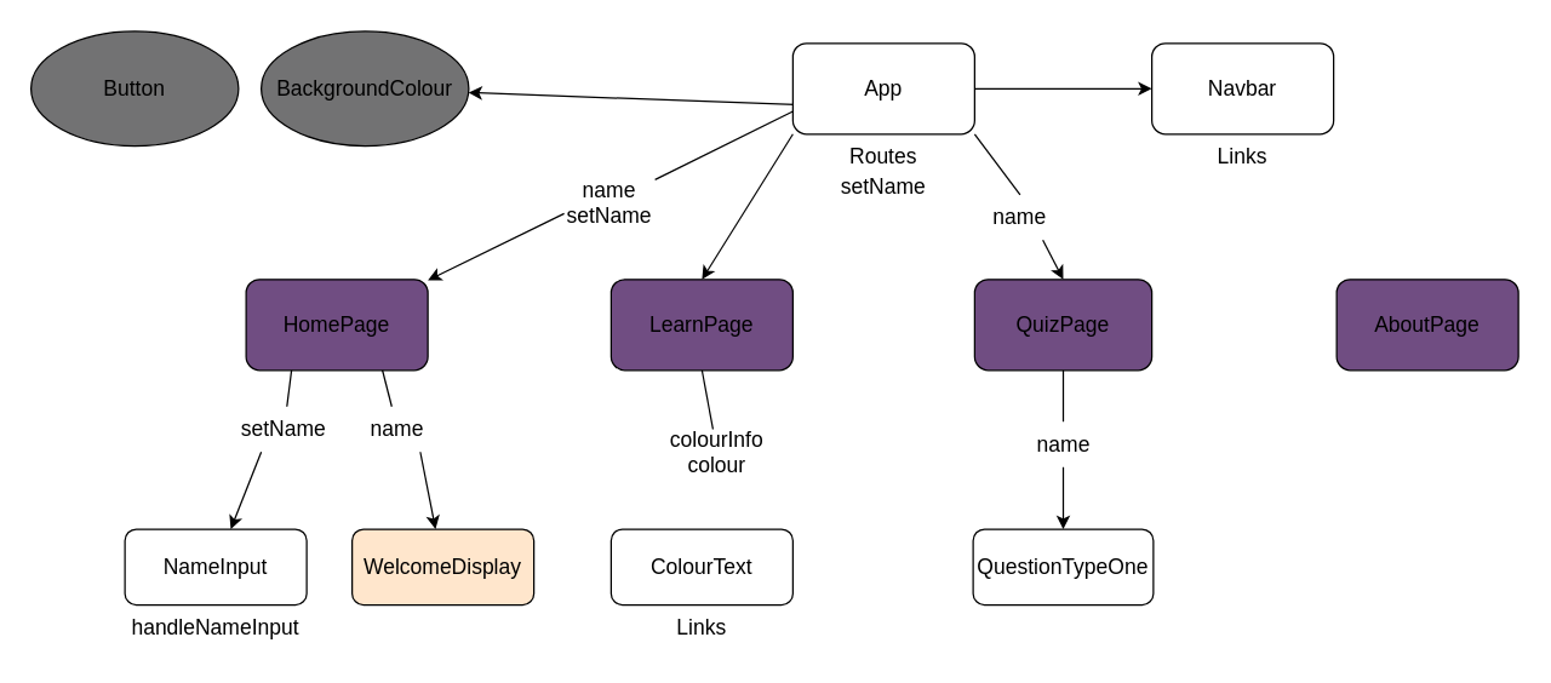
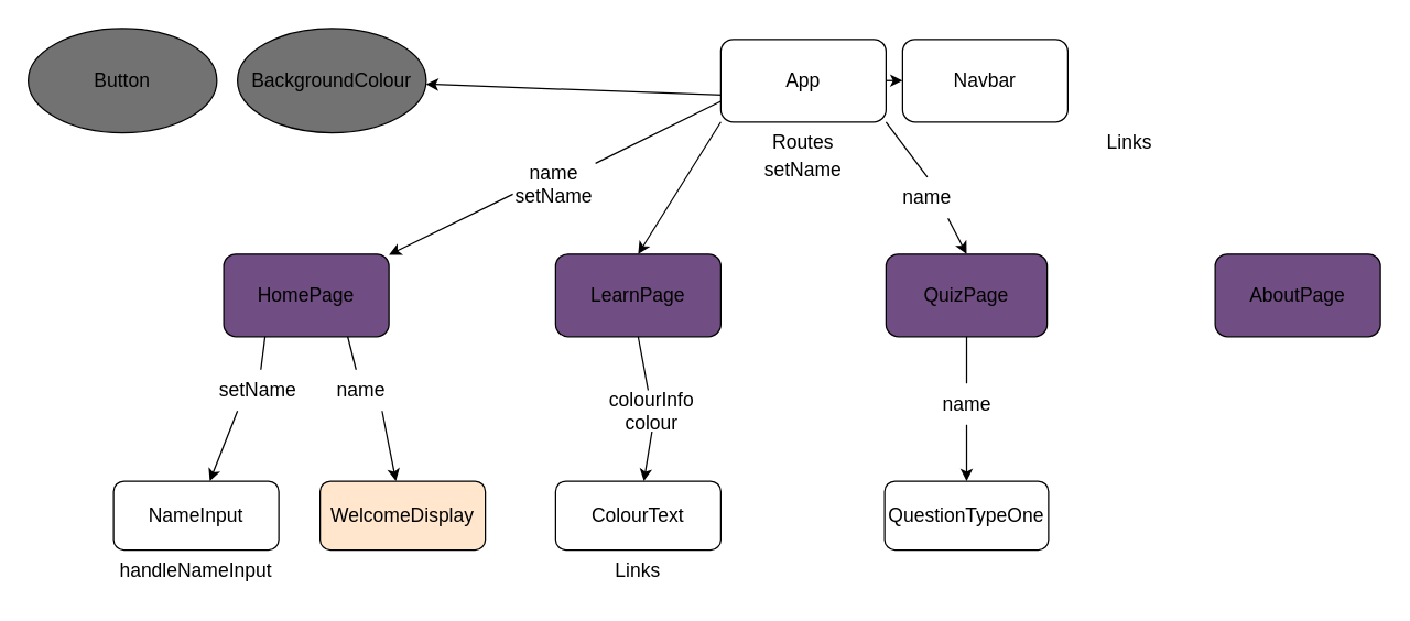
  <mxCell id="0" />
  <mxCell id="1" parent="0" />
  <mxCell id="2" value="" style="edgeStyle=none;html=1;fontSize=14;" edge="1" parent="1" source="7" target="12"><mxGeometry relative="1" as="geometry" /></mxCell>
  <mxCell id="3" style="edgeStyle=none;html=1;exitX=0.75;exitY=1;exitDx=0;exitDy=0;entryX=0.5;entryY=0;entryDx=0;entryDy=0;fontSize=14;startArrow=none;" edge="1" parent="1" source="37" target="20"><mxGeometry relative="1" as="geometry" /></mxCell>
  <mxCell id="4" style="edgeStyle=none;html=1;exitX=1;exitY=0.75;exitDx=0;exitDy=0;fontSize=14;" edge="1" parent="1" source="7" target="21"><mxGeometry relative="1" as="geometry" /></mxCell>
  <mxCell id="5" style="edgeStyle=none;html=1;exitX=0;exitY=1;exitDx=0;exitDy=0;entryX=0.5;entryY=0;entryDx=0;entryDy=0;fontSize=14;" edge="1" parent="1" source="7" target="14"><mxGeometry relative="1" as="geometry" /></mxCell>
  <mxCell id="6" style="edgeStyle=none;html=1;exitX=0;exitY=0.75;exitDx=0;exitDy=0;fontSize=14;startArrow=none;" edge="1" parent="1" source="28" target="11"><mxGeometry relative="1" as="geometry" /></mxCell>
  <mxCell id="7" value="&lt;font style=&quot;font-size: 14px;&quot;&gt;App&lt;/font&gt;" style="rounded=1;whiteSpace=wrap;html=1;" parent="1" vertex="1"><mxGeometry x="523" y="28" width="120" height="60" as="geometry" /></mxCell>
  <mxCell id="8" value="&lt;font style=&quot;font-size: 14px;&quot;&gt;NameInput&lt;/font&gt;" style="rounded=1;whiteSpace=wrap;html=1;" parent="1" vertex="1"><mxGeometry x="82" y="349" width="120" height="50" as="geometry" /></mxCell>
  <mxCell id="9" style="edgeStyle=none;html=1;exitX=0.25;exitY=1;exitDx=0;exitDy=0;fontSize=14;startArrow=none;" edge="1" parent="1" source="30" target="8"><mxGeometry relative="1" as="geometry" /></mxCell>
  <mxCell id="10" style="edgeStyle=none;html=1;exitX=0.75;exitY=1;exitDx=0;exitDy=0;fontSize=14;startArrow=none;" edge="1" parent="1" source="32" target="23"><mxGeometry relative="1" as="geometry" /></mxCell>
  <mxCell id="11" value="&lt;font style=&quot;font-size: 14px;&quot;&gt;HomePage&lt;/font&gt;" style="rounded=1;whiteSpace=wrap;html=1;fillColor=#704D82;" parent="1" vertex="1"><mxGeometry x="162" y="184" width="120" height="60" as="geometry" /></mxCell>
- <mxCell id="12" value="&lt;font style=&quot;font-size: 14px;&quot;&gt;Navbar&lt;/font&gt;" style="rounded=1;whiteSpace=wrap;html=1;" parent="1" vertex="1"><mxGeometry x="760" y="28" width="120" height="60" as="geometry" /></mxCell>
+ <mxCell id="12" value="&lt;font style=&quot;font-size: 14px;&quot;&gt;Navbar&lt;/font&gt;" style="rounded=1;whiteSpace=wrap;html=1;" parent="1" vertex="1"><mxGeometry x="655" y="28" width="120" height="60" as="geometry" /></mxCell>
+ <mxCell id="13" style="edgeStyle=none;html=1;exitX=0.5;exitY=1;exitDx=0;exitDy=0;fontSize=14;startArrow=none;" edge="1" parent="1" source="34" target="26"><mxGeometry relative="1" as="geometry" /></mxCell>
  <mxCell id="14" value="&lt;font style=&quot;font-size: 14px;&quot;&gt;LearnPage&lt;/font&gt;" style="rounded=1;whiteSpace=wrap;html=1;fillColor=#704D82;" parent="1" vertex="1"><mxGeometry x="403" y="184" width="120" height="60" as="geometry" /></mxCell>
  <mxCell id="15" value="setName" style="text;html=1;strokeColor=none;fillColor=none;align=center;verticalAlign=middle;whiteSpace=wrap;rounded=0;fontSize=14;" parent="1" vertex="1"><mxGeometry x="553" y="108" width="60" height="30" as="geometry" /></mxCell>
  <mxCell id="16" value="Routes" style="text;html=1;strokeColor=none;fillColor=none;align=center;verticalAlign=middle;whiteSpace=wrap;rounded=0;fontSize=14;" vertex="1" parent="1"><mxGeometry x="553" y="88" width="60" height="30" as="geometry" /></mxCell>
  <mxCell id="17" value="Links" style="text;html=1;strokeColor=none;fillColor=none;align=center;verticalAlign=middle;whiteSpace=wrap;rounded=0;fontSize=14;" vertex="1" parent="1"><mxGeometry x="790" y="88" width="60" height="30" as="geometry" /></mxCell>
  <mxCell id="18" value="&lt;font style=&quot;font-size: 14px;&quot;&gt;AboutPage&lt;/font&gt;" style="rounded=1;whiteSpace=wrap;html=1;fillColor=#704D82;" vertex="1" parent="1"><mxGeometry x="882" y="184" width="120" height="60" as="geometry" /></mxCell>
  <mxCell id="19" style="edgeStyle=none;html=1;exitX=0.5;exitY=1;exitDx=0;exitDy=0;fontSize=14;startArrow=none;" edge="1" parent="1" source="39" target="35"><mxGeometry relative="1" as="geometry" /></mxCell>
  <mxCell id="20" value="&lt;font style=&quot;font-size: 14px;&quot;&gt;QuizPage&lt;br&gt;&lt;/font&gt;" style="rounded=1;whiteSpace=wrap;html=1;fillColor=#704D82;" vertex="1" parent="1"><mxGeometry x="643" y="184" width="117" height="60" as="geometry" /></mxCell>
  <mxCell id="21" value="BackgroundColour" style="ellipse;whiteSpace=wrap;html=1;fontSize=14;fillColor=#727273;" vertex="1" parent="1"><mxGeometry x="172" y="20.17" width="137" height="75.66" as="geometry" /></mxCell>
  <mxCell id="22" value="Button" style="ellipse;whiteSpace=wrap;html=1;fontSize=14;fillColor=#727273;" vertex="1" parent="1"><mxGeometry x="20" y="20.17" width="137" height="75.66" as="geometry" /></mxCell>
  <mxCell id="23" value="&lt;font style=&quot;font-size: 14px;&quot;&gt;WelcomeDisplay&lt;/font&gt;" style="rounded=1;whiteSpace=wrap;html=1;fillColor=#ffe6cc;" vertex="1" parent="1"><mxGeometry x="232" y="349" width="120" height="50" as="geometry" /></mxCell>
  <mxCell id="24" value="handleNameInput" style="text;html=1;strokeColor=none;fillColor=none;align=center;verticalAlign=middle;whiteSpace=wrap;rounded=0;fontSize=14;" vertex="1" parent="1"><mxGeometry x="112" y="399" width="60" height="30" as="geometry" /></mxCell>
  <mxCell id="25" value="Links" style="text;html=1;strokeColor=none;fillColor=none;align=center;verticalAlign=middle;whiteSpace=wrap;rounded=0;fontSize=14;" vertex="1" parent="1"><mxGeometry x="433" y="399" width="60" height="30" as="geometry" /></mxCell>
  <mxCell id="26" value="&lt;font style=&quot;font-size: 14px;&quot;&gt;ColourText&lt;br&gt;&lt;/font&gt;" style="rounded=1;whiteSpace=wrap;html=1;" vertex="1" parent="1"><mxGeometry x="403" y="349" width="120" height="50" as="geometry" /></mxCell>
  <mxCell id="27" value="" style="edgeStyle=none;html=1;exitX=0;exitY=0.75;exitDx=0;exitDy=0;fontSize=14;endArrow=none;" edge="1" parent="1" source="7" target="28"><mxGeometry relative="1" as="geometry"><mxPoint x="523" y="73" as="sourcePoint" /><mxPoint x="282" y="185.894" as="targetPoint" /></mxGeometry></mxCell>
  <mxCell id="28" value="name&lt;br&gt;setName" style="text;html=1;strokeColor=none;fillColor=none;align=center;verticalAlign=middle;whiteSpace=wrap;rounded=0;fontSize=14;" vertex="1" parent="1"><mxGeometry x="372" y="118" width="60" height="30" as="geometry" /></mxCell>
  <mxCell id="29" value="" style="edgeStyle=none;html=1;exitX=0.25;exitY=1;exitDx=0;exitDy=0;fontSize=14;endArrow=none;" edge="1" parent="1" source="11" target="30"><mxGeometry relative="1" as="geometry"><mxPoint x="192" y="244" as="sourcePoint" /><mxPoint x="153.792" y="325" as="targetPoint" /></mxGeometry></mxCell>
  <mxCell id="30" value="setName" style="text;html=1;strokeColor=none;fillColor=none;align=center;verticalAlign=middle;whiteSpace=wrap;rounded=0;fontSize=14;" parent="1" vertex="1"><mxGeometry x="157" y="268" width="60" height="30" as="geometry" /></mxCell>
  <mxCell id="31" value="" style="edgeStyle=none;html=1;exitX=0.75;exitY=1;exitDx=0;exitDy=0;fontSize=14;endArrow=none;" edge="1" parent="1" source="11" target="32"><mxGeometry relative="1" as="geometry"><mxPoint x="252" y="244" as="sourcePoint" /><mxPoint x="282.566" y="325" as="targetPoint" /></mxGeometry></mxCell>
  <mxCell id="32" value="name" style="text;html=1;strokeColor=none;fillColor=none;align=center;verticalAlign=middle;whiteSpace=wrap;rounded=0;fontSize=14;" vertex="1" parent="1"><mxGeometry x="232" y="268" width="60" height="30" as="geometry" /></mxCell>
  <mxCell id="33" value="" style="edgeStyle=none;html=1;exitX=0.5;exitY=1;exitDx=0;exitDy=0;fontSize=14;endArrow=none;" edge="1" parent="1" source="14" target="34"><mxGeometry relative="1" as="geometry"><mxPoint x="463" y="244" as="sourcePoint" /><mxPoint x="463" y="325" as="targetPoint" /></mxGeometry></mxCell>
  <mxCell id="34" value="colourInfo&lt;br&gt;colour" style="text;html=1;strokeColor=none;fillColor=none;align=center;verticalAlign=middle;whiteSpace=wrap;rounded=0;fontSize=14;" vertex="1" parent="1"><mxGeometry x="443" y="283" width="60" height="30" as="geometry" /></mxCell>
  <mxCell id="35" value="&lt;font style=&quot;font-size: 14px;&quot;&gt;QuestionTypeOne&lt;/font&gt;" style="rounded=1;whiteSpace=wrap;html=1;" vertex="1" parent="1"><mxGeometry x="642" y="349" width="119" height="50" as="geometry" /></mxCell>
  <mxCell id="36" value="" style="edgeStyle=none;html=1;exitX=1;exitY=1;exitDx=0;exitDy=0;entryX=0.5;entryY=0;entryDx=0;entryDy=0;fontSize=14;endArrow=none;" edge="1" parent="1" source="7" target="37"><mxGeometry relative="1" as="geometry"><mxPoint x="643" y="88" as="sourcePoint" /><mxPoint x="701.5" y="184" as="targetPoint" /></mxGeometry></mxCell>
  <mxCell id="37" value="name" style="text;html=1;strokeColor=none;fillColor=none;align=center;verticalAlign=middle;whiteSpace=wrap;rounded=0;fontSize=14;" vertex="1" parent="1"><mxGeometry x="643" y="128" width="60" height="30" as="geometry" /></mxCell>
  <mxCell id="38" value="" style="edgeStyle=none;html=1;exitX=0.5;exitY=1;exitDx=0;exitDy=0;fontSize=14;endArrow=none;" edge="1" parent="1" source="20" target="39"><mxGeometry relative="1" as="geometry"><mxPoint x="701.5" y="244" as="sourcePoint" /><mxPoint x="701.5" y="325" as="targetPoint" /></mxGeometry></mxCell>
  <mxCell id="39" value="name" style="text;html=1;strokeColor=none;fillColor=none;align=center;verticalAlign=middle;whiteSpace=wrap;rounded=0;fontSize=14;" vertex="1" parent="1"><mxGeometry x="671.5" y="278" width="60" height="30" as="geometry" /></mxCell>
